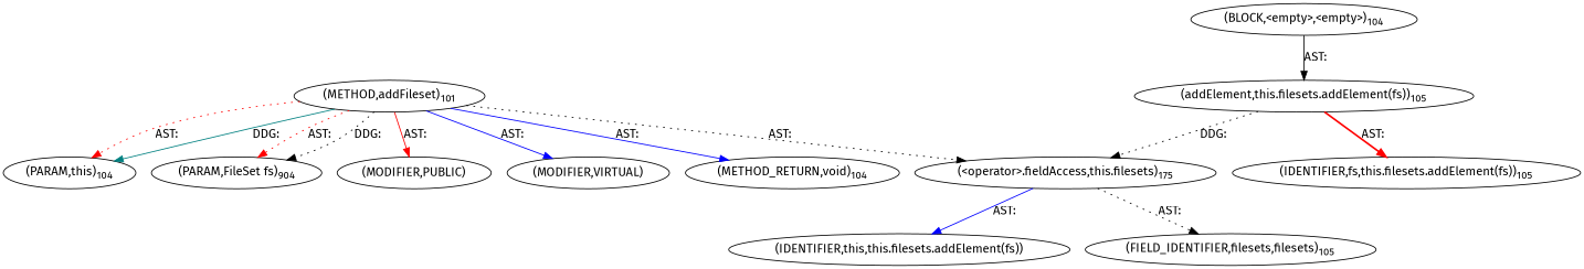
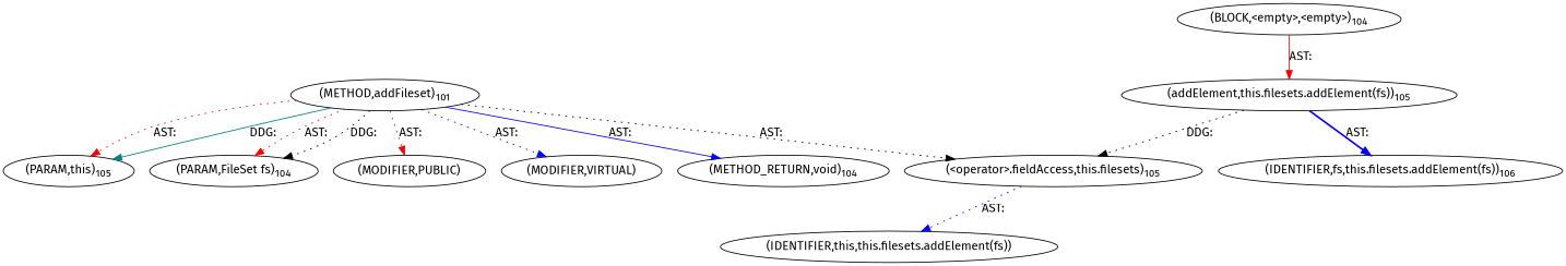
  digraph {
    fontname="Fira Sans"
    node [fontname="Fira Sans"]
    edge [color=red fontname="Fira Sans" style=dotted]
    n1 [label=<(METHOD,addFileset)<SUB>101</SUB>>]
-   n2 [label=<(PARAM,this)<SUB>104</SUB>>]
-   n3 [label=<(PARAM,FileSet fs)<SUB>904</SUB>>]
+   n2 [label=<(PARAM,this)<SUB>105</SUB>>]
+   n3 [label=<(PARAM,FileSet fs)<SUB>104</SUB>>]
    n4 [label=<(MODIFIER,PUBLIC)>]
    n5 [label=<(MODIFIER,VIRTUAL)>]
    n6 [label=<(METHOD_RETURN,void)<SUB>104</SUB>>]
-   n7 [label=<(&lt;operator&gt;.fieldAccess,this.filesets)<SUB>175</SUB>>]
+   n7 [label=<(&lt;operator&gt;.fieldAccess,this.filesets)<SUB>105</SUB>>]
    n8 [label=<(BLOCK,&lt;empty&gt;,&lt;empty&gt;)<SUB>104</SUB>>]
    n9 [label=<(addElement,this.filesets.addElement(fs))<SUB>105</SUB>>]
-   n10 [label=<(IDENTIFIER,fs,this.filesets.addElement(fs))<SUB>105</SUB>>]
+   n10 [label=<(IDENTIFIER,fs,this.filesets.addElement(fs))<SUB>106</SUB>>]
    n11 [label=<(IDENTIFIER,this,this.filesets.addElement(fs))>]
-   n12 [label=<(FIELD_IDENTIFIER,filesets,filesets)<SUB>105</SUB>>]
    n1 -> n2 [label="AST: "]
    n1 -> n2 [color=teal label="DDG: " style=solid]
    n1 -> n3 [label="AST: "]
    n1 -> n3 [color=black label="DDG: "]
-   n1 -> n4 [label="AST: " style=solid]
-   n1 -> n5 [color=blue label="AST: " style=solid]
+   n1 -> n4 [label="AST: "]
+   n1 -> n5 [color=blue label="AST: "]
    n1 -> n6 [color=blue label="AST: " style=solid]
    n1 -> n7 [color=black label="AST: "]
-   n7 -> n11 [color=blue label="AST: " style=solid]
-   n7 -> n12 [color=black label="AST: "]
-   n8 -> n9 [color=black label="AST: " style=solid]
+   n7 -> n11 [color=blue label="AST: "]
+   n8 -> n9 [label="AST: " style=solid]
    n9 -> n7 [color=black label="DDG: "]
-   n9 -> n10 [label="AST: " style=bold]
+   n9 -> n10 [color=blue label="AST: " style=bold]
  }
